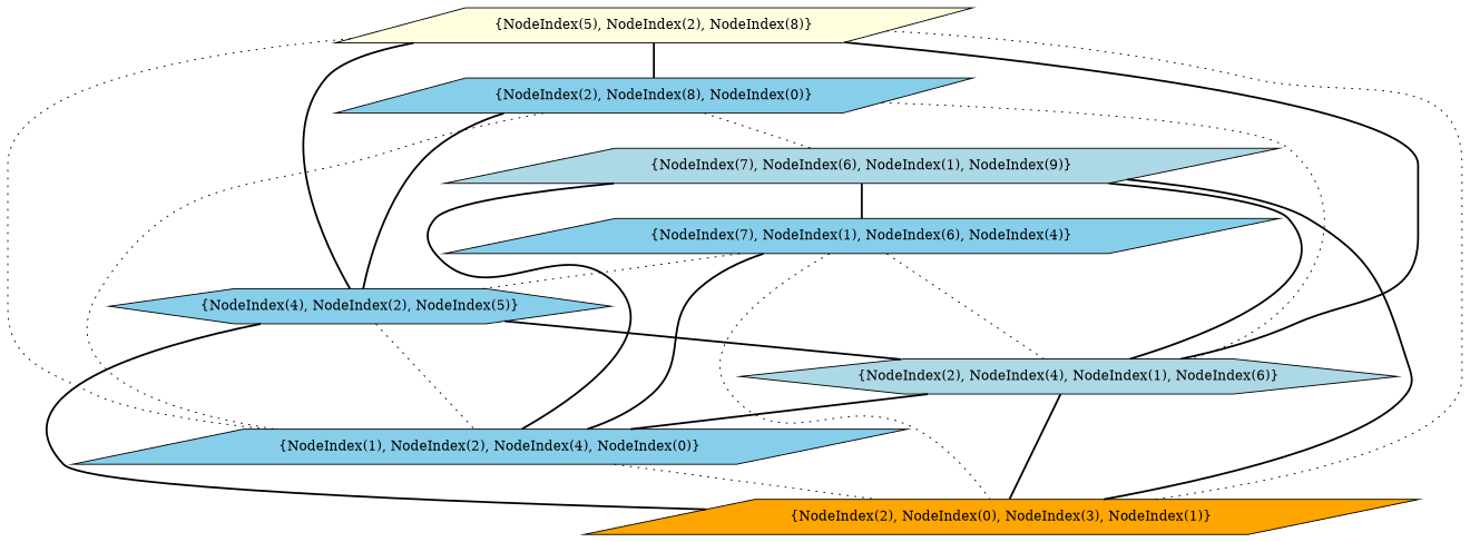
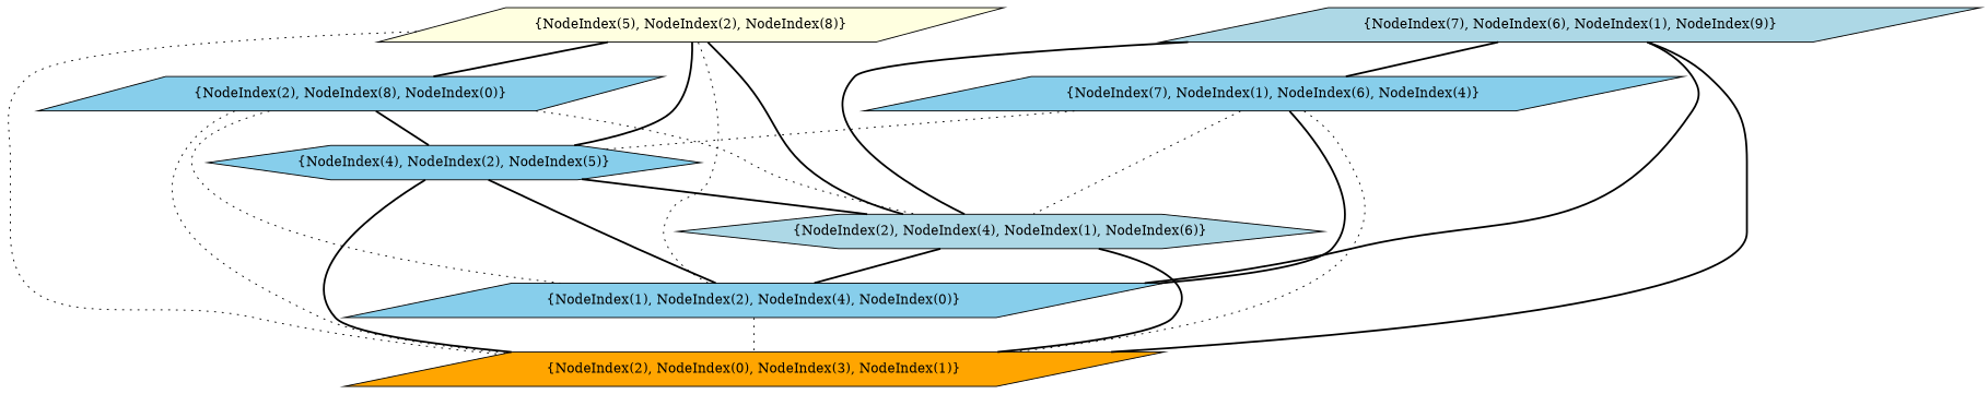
  graph {
    node [fillcolor=skyblue shape=parallelogram style=filled]
    edge [style=bold]
    n1 [fillcolor=orange label="{NodeIndex(2), NodeIndex(0), NodeIndex(3), NodeIndex(1)}"]
    n2 [label="{NodeIndex(1), NodeIndex(2), NodeIndex(4), NodeIndex(0)}"]
    n3 [fillcolor=lightblue label="{NodeIndex(2), NodeIndex(4), NodeIndex(1), NodeIndex(6)}" shape=hexagon]
    n4 [label="{NodeIndex(4), NodeIndex(2), NodeIndex(5)}" shape=hexagon]
    n5 [label="{NodeIndex(2), NodeIndex(8), NodeIndex(0)}"]
    n6 [fillcolor=lightyellow label="{NodeIndex(5), NodeIndex(2), NodeIndex(8)}"]
    n7 [label="{NodeIndex(7), NodeIndex(1), NodeIndex(6), NodeIndex(4)}"]
    n8 [fillcolor=lightblue label="{NodeIndex(7), NodeIndex(6), NodeIndex(1), NodeIndex(9)}"]
    n2 -- n1 [style=dotted]
    n3 -- n1
    n3 -- n2
    n4 -- n1
-   n4 -- n2 [style=dotted]
+   n4 -- n2
    n4 -- n3
-   n5 -- n8 [style=dotted]
+   n5 -- n1 [style=dotted]
    n5 -- n2 [style=dotted]
    n5 -- n3 [style=dotted]
    n5 -- n4
    n6 -- n1 [style=dotted]
    n6 -- n2 [style=dotted]
    n6 -- n3
    n6 -- n4
    n6 -- n5
    n7 -- n1 [style=dotted]
    n7 -- n2
    n7 -- n3 [style=dotted]
    n7 -- n4 [style=dotted]
    n8 -- n1
    n8 -- n2
    n8 -- n3
    n8 -- n7
  }
